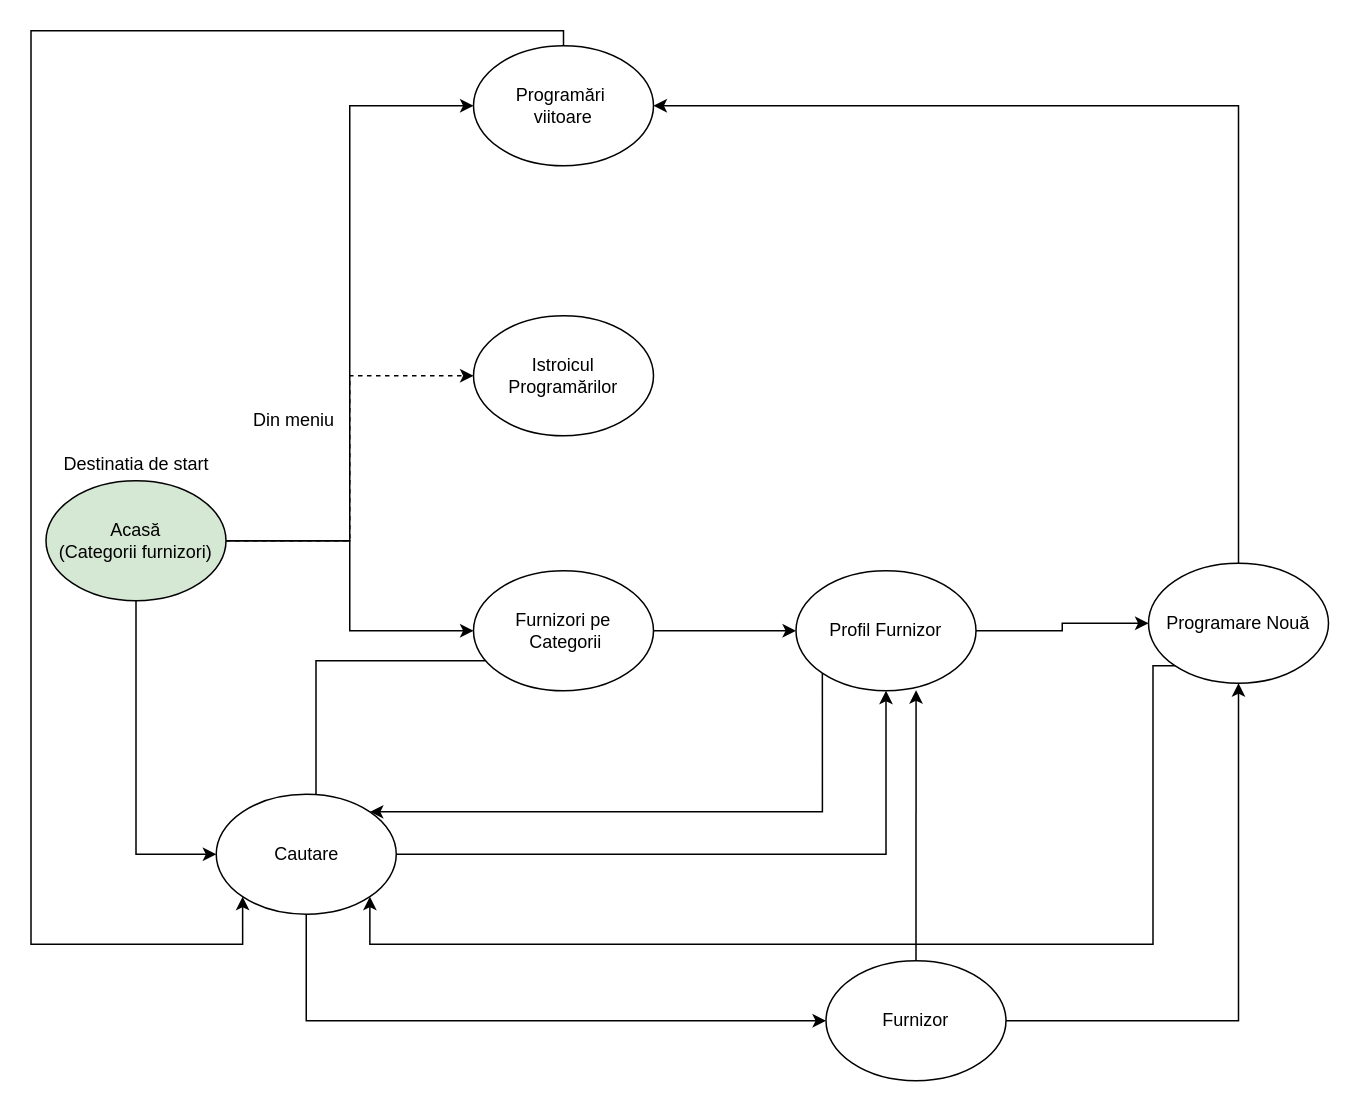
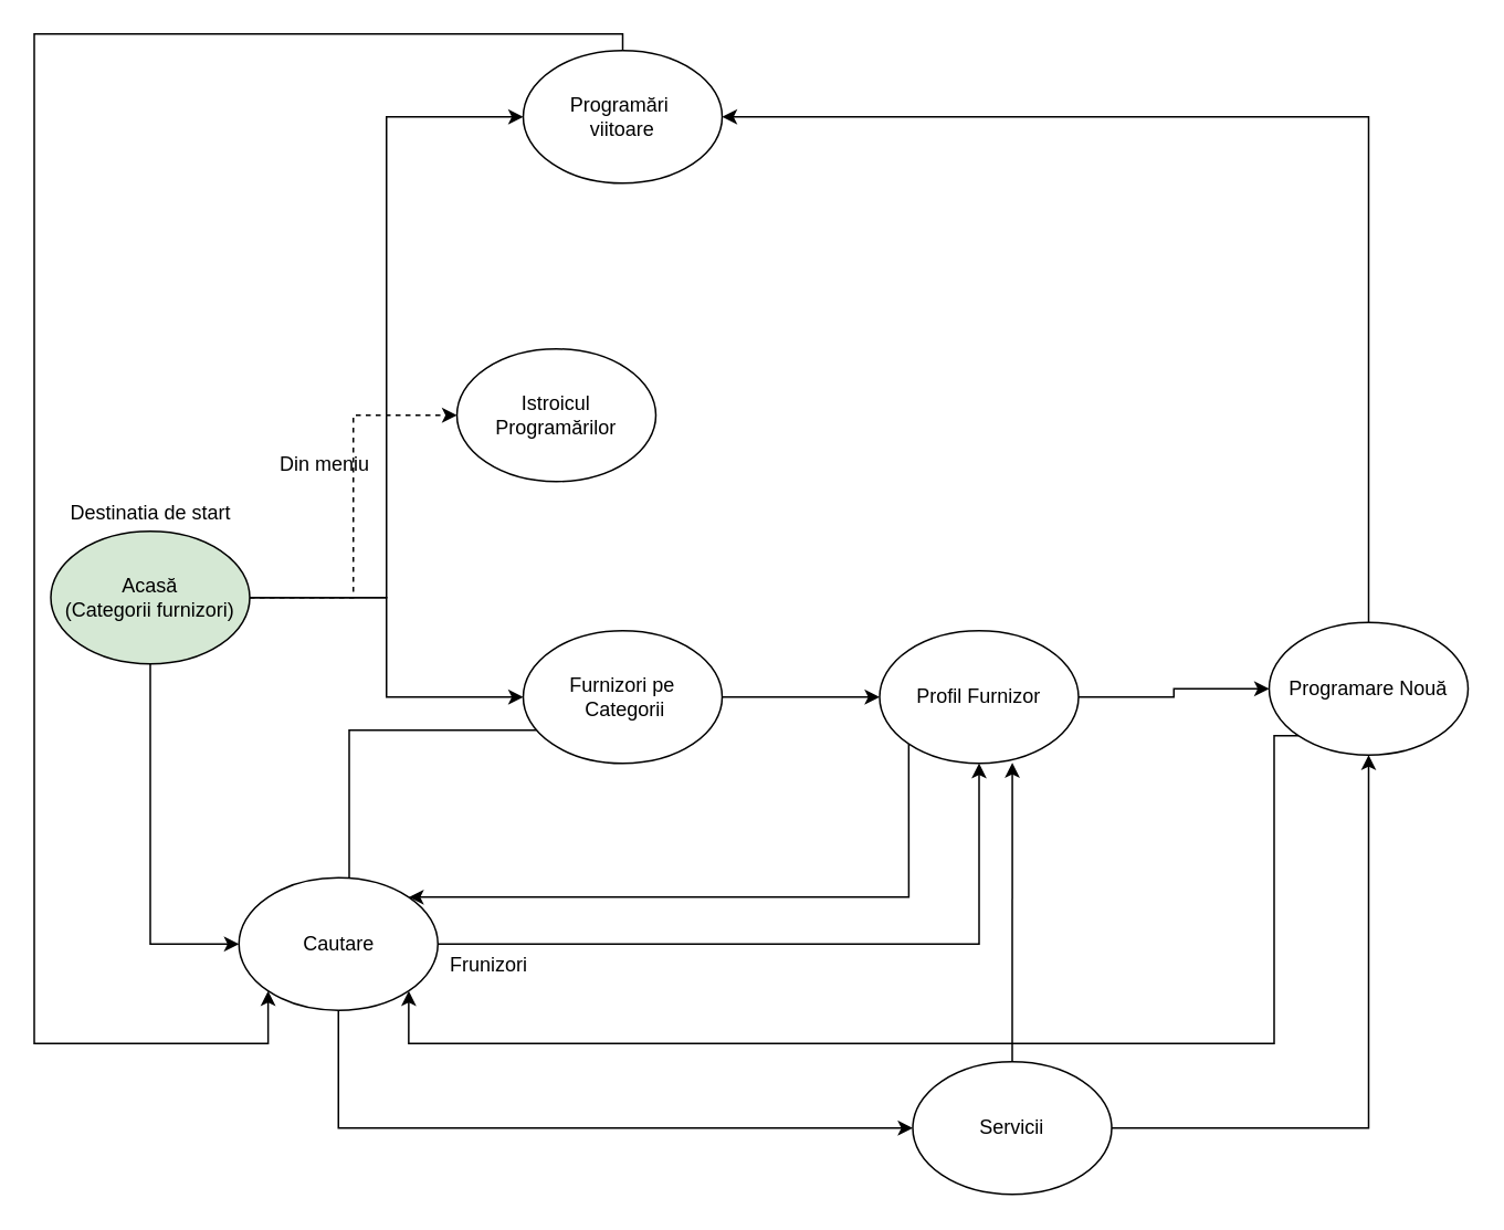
  <mxCell id="0" />
  <mxCell id="1" parent="0" />
  <mxCell id="2" style="edgeStyle=orthogonalEdgeStyle;rounded=0;orthogonalLoop=1;jettySize=auto;html=1;entryX=0;entryY=0.5;entryDx=0;entryDy=0;" parent="1" source="6" target="8" edge="1"><mxGeometry relative="1" as="geometry" /></mxCell>
  <mxCell id="3" style="edgeStyle=orthogonalEdgeStyle;rounded=0;orthogonalLoop=1;jettySize=auto;html=1;entryX=0;entryY=0.5;entryDx=0;entryDy=0;dashed=1;" parent="1" source="6" target="9" edge="1"><mxGeometry relative="1" as="geometry" /></mxCell>
  <mxCell id="4" style="edgeStyle=orthogonalEdgeStyle;rounded=0;orthogonalLoop=1;jettySize=auto;html=1;entryX=0;entryY=0.5;entryDx=0;entryDy=0;" parent="1" source="6" target="13" edge="1"><mxGeometry relative="1" as="geometry" /></mxCell>
  <mxCell id="5" style="edgeStyle=orthogonalEdgeStyle;rounded=0;orthogonalLoop=1;jettySize=auto;html=1;entryX=0;entryY=0.5;entryDx=0;entryDy=0;" parent="1" source="6" target="22" edge="1"><mxGeometry relative="1" as="geometry" /></mxCell>
  <mxCell id="6" value="Acasă&lt;br&gt;(Categorii furnizori)" style="ellipse;whiteSpace=wrap;html=1;fillColor=#d5e8d4;" parent="1" vertex="1"><mxGeometry x="30" y="320" width="120" height="80" as="geometry" /></mxCell>
  <mxCell id="7" style="edgeStyle=orthogonalEdgeStyle;rounded=0;orthogonalLoop=1;jettySize=auto;html=1;entryX=0;entryY=1;entryDx=0;entryDy=0;" edge="1" parent="1" source="8" target="22"><mxGeometry relative="1" as="geometry"><Array as="points"><mxPoint x="375" y="20" /><mxPoint y="20" x="20" /><mxPoint y="629" x="20" /><mxPoint x="161" y="629" /></Array></mxGeometry></mxCell>
  <mxCell id="8" value="Programări&amp;nbsp;&lt;br&gt;viitoare" style="ellipse;whiteSpace=wrap;html=1;" parent="1" vertex="1"><mxGeometry x="315" y="30" width="120" height="80" as="geometry" /></mxCell>
- <mxCell id="9" value="Istroicul&lt;br&gt;Programărilor" style="ellipse;whiteSpace=wrap;html=1;" parent="1" vertex="1"><mxGeometry x="315" y="210" width="120" height="80" as="geometry" /></mxCell>
+ <mxCell id="9" value="Istroicul&lt;br&gt;Programărilor" style="ellipse;whiteSpace=wrap;html=1;" parent="1" vertex="1"><mxGeometry x="275" y="210" width="120" height="80" as="geometry" /></mxCell>
  <mxCell id="10" value="Din meniu" style="text;html=1;align=center;verticalAlign=middle;resizable=0;points=[];autosize=1;" parent="1" vertex="1"><mxGeometry x="160" y="270" width="70" height="20" as="geometry" /></mxCell>
  <mxCell id="11" style="edgeStyle=orthogonalEdgeStyle;rounded=0;orthogonalLoop=1;jettySize=auto;html=1;entryX=0;entryY=0.5;entryDx=0;entryDy=0;" parent="1" source="13" target="16" edge="1"><mxGeometry relative="1" as="geometry" /></mxCell>
  <mxCell id="12" style="edgeStyle=orthogonalEdgeStyle;rounded=0;orthogonalLoop=1;jettySize=auto;html=1;endArrow=none;" edge="1" parent="1" source="13" target="22"><mxGeometry relative="1" as="geometry"><Array as="points"><mxPoint x="210" y="440" /></Array></mxGeometry></mxCell>
  <mxCell id="13" value="Furnizori pe&lt;br&gt;&amp;nbsp;Categorii&lt;br&gt;" style="ellipse;whiteSpace=wrap;html=1;" parent="1" vertex="1"><mxGeometry x="315" y="380" width="120" height="80" as="geometry" /></mxCell>
  <mxCell id="14" style="edgeStyle=orthogonalEdgeStyle;rounded=0;orthogonalLoop=1;jettySize=auto;html=1;entryX=0;entryY=0.5;entryDx=0;entryDy=0;" parent="1" source="16" target="19" edge="1"><mxGeometry relative="1" as="geometry" /></mxCell>
  <mxCell id="15" style="edgeStyle=orthogonalEdgeStyle;rounded=0;orthogonalLoop=1;jettySize=auto;html=1;exitX=0;exitY=1;exitDx=0;exitDy=0;entryX=1;entryY=0;entryDx=0;entryDy=0;" edge="1" parent="1" source="16" target="22"><mxGeometry relative="1" as="geometry"><Array as="points"><mxPoint x="548" y="541" /></Array></mxGeometry></mxCell>
  <mxCell id="16" value="Profil Furnizor" style="ellipse;whiteSpace=wrap;html=1;" parent="1" vertex="1"><mxGeometry x="530" y="380" width="120" height="80" as="geometry" /></mxCell>
  <mxCell id="17" style="edgeStyle=orthogonalEdgeStyle;rounded=0;orthogonalLoop=1;jettySize=auto;html=1;entryX=1;entryY=0.5;entryDx=0;entryDy=0;exitX=0.5;exitY=0;exitDx=0;exitDy=0;" parent="1" source="19" target="8" edge="1"><mxGeometry relative="1" as="geometry" /></mxCell>
  <mxCell id="18" style="edgeStyle=orthogonalEdgeStyle;rounded=0;orthogonalLoop=1;jettySize=auto;html=1;exitX=0;exitY=1;exitDx=0;exitDy=0;entryX=1;entryY=1;entryDx=0;entryDy=0;" edge="1" parent="1" source="19" target="22"><mxGeometry relative="1" as="geometry"><Array as="points"><mxPoint x="768" y="629" /><mxPoint x="246" y="629" /></Array></mxGeometry></mxCell>
  <mxCell id="19" value="Programare Nouă" style="ellipse;whiteSpace=wrap;html=1;" parent="1" vertex="1"><mxGeometry x="765" y="375" width="120" height="80" as="geometry" /></mxCell>
  <mxCell id="20" style="edgeStyle=orthogonalEdgeStyle;rounded=0;orthogonalLoop=1;jettySize=auto;html=1;entryX=0.5;entryY=1;entryDx=0;entryDy=0;" parent="1" source="22" target="16" edge="1"><mxGeometry relative="1" as="geometry" /></mxCell>
  <mxCell id="21" style="edgeStyle=orthogonalEdgeStyle;rounded=0;orthogonalLoop=1;jettySize=auto;html=1;entryX=0;entryY=0.5;entryDx=0;entryDy=0;exitX=0.5;exitY=1;exitDx=0;exitDy=0;" parent="1" source="22" target="25" edge="1"><mxGeometry relative="1" as="geometry" /></mxCell>
  <mxCell id="22" value="Cautare" style="ellipse;whiteSpace=wrap;html=1;" parent="1" vertex="1"><mxGeometry x="143.5" y="529" width="120" height="80" as="geometry" /></mxCell>
  <mxCell id="23" style="edgeStyle=orthogonalEdgeStyle;rounded=0;orthogonalLoop=1;jettySize=auto;html=1;entryX=0.5;entryY=1;entryDx=0;entryDy=0;" parent="1" source="25" target="19" edge="1"><mxGeometry relative="1" as="geometry" /></mxCell>
  <mxCell id="24" style="edgeStyle=orthogonalEdgeStyle;rounded=0;orthogonalLoop=1;jettySize=auto;html=1;entryX=0.667;entryY=0.995;entryDx=0;entryDy=0;entryPerimeter=0;" edge="1" parent="1" source="25" target="16"><mxGeometry relative="1" as="geometry" /></mxCell>
- <mxCell id="25" value="Furnizor" style="ellipse;whiteSpace=wrap;html=1;" parent="1" vertex="1"><mxGeometry x="550" y="640" width="120" height="80" as="geometry" /></mxCell>
+ <mxCell id="25" value="Servicii" style="ellipse;whiteSpace=wrap;html=1;" parent="1" vertex="1"><mxGeometry x="550" y="640" width="120" height="80" as="geometry" /></mxCell>
+ <mxCell id="26" value="Frunizori" style="text;html=1;align=center;verticalAlign=middle;resizable=0;points=[];autosize=1;" parent="1" vertex="1"><mxGeometry x="263.5" y="572" width="60" height="20" as="geometry" /></mxCell>
  <mxCell id="27" value="&lt;span style=&quot;color: rgba(0 , 0 , 0 , 0) ; font-family: monospace ; font-size: 0px&quot;&gt;%3CmxGraphModel%3E%3Croot%3E%3CmxCell%20id%3D%220%22%2F%3E%3CmxCell%20id%3D%221%22%20parent%3D%220%22%2F%3E%3CmxCell%20id%3D%222%22%20value%3D%22Destinatia%20de%20start%22%20style%3D%22text%3Bhtml%3D1%3Balign%3Dcenter%3BverticalAlign%3Dmiddle%3Bresizable%3D0%3Bpoints%3D%5B%5D%3Bautosize%3D1%3B%22%20vertex%3D%221%22%20parent%3D%221%22%3E%3CmxGeometry%20x%3D%2224%22%20y%3D%22242%22%20width%3D%22107%22%20height%3D%2218%22%20as%3D%22geometry%22%2F%3E%3C%2FmxCell%3E%3C%2Froot%3E%3C%2FmxGraphModel%3E&lt;/span&gt;" style="text;html=1;align=center;verticalAlign=middle;resizable=0;points=[];autosize=1;" vertex="1" parent="1"><mxGeometry x="78" y="300" width="20" height="20" as="geometry" /></mxCell>
  <mxCell id="28" value="Destinatia de start" style="text;html=1;align=center;verticalAlign=middle;resizable=0;points=[];autosize=1;" vertex="1" parent="1"><mxGeometry x="36.5" y="300" width="107" height="18" as="geometry" /></mxCell>
